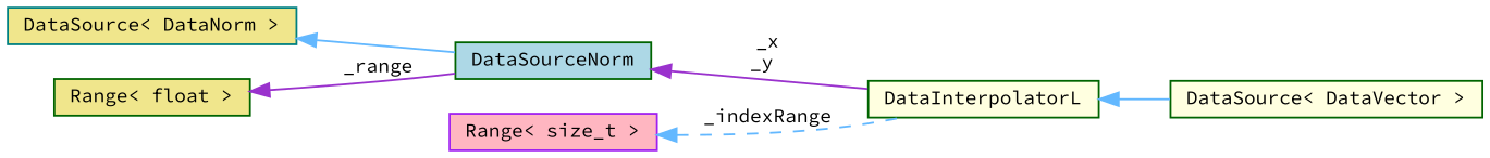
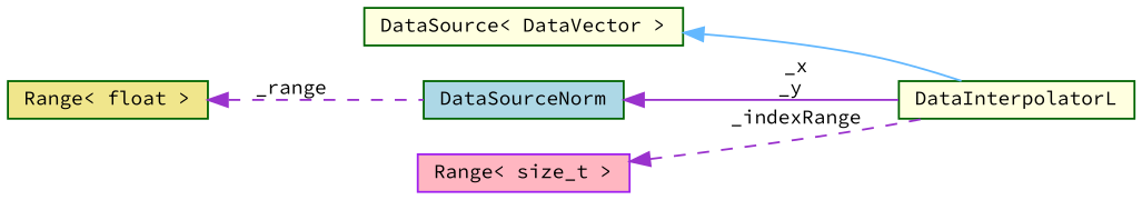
  digraph {
    fontname="Source Code Pro"
    rankdir=LR
    node [color=darkgreen fillcolor=lightyellow fontname="Source Code Pro" fontsize=10 shape=box style=filled]
    edge [color=darkorchid3 dir=back fontname="Source Code Pro" fontsize=10 labelfontname=Helvetica labelfontsize=10 style=solid]
    n1 [fontcolor=black height=0.2 label=DataInterpolatorL width=0.4]
    n2 [height=0.2 label="DataSource\< DataVector \>" width=0.4]
    n3 [fillcolor=lightblue height=0.2 label=DataSourceNorm width=0.4]
-   n4 [color=teal fillcolor=khaki height=0.2 label="DataSource\< DataNorm \>" width=0.4]
    n5 [fillcolor=khaki height=0.2 label="Range\< float \>" width=0.4]
    n6 [color=purple fillcolor=lightpink height=0.2 label="Range\< size_t \>" width=0.4]
-   n1 -> n2 [color=steelblue1]
+   n2 -> n1 [color=steelblue1]
    n3 -> n1 [label=" _x\n_y"]
-   n4 -> n3 [color=steelblue1]
-   n5 -> n3 [label=" _range"]
-   n6 -> n1 [color=steelblue1 label=" _indexRange" style=dashed]
+   n5 -> n3 [label=" _range" style=dashed]
+   n6 -> n1 [label=" _indexRange" style=dashed]
  }
